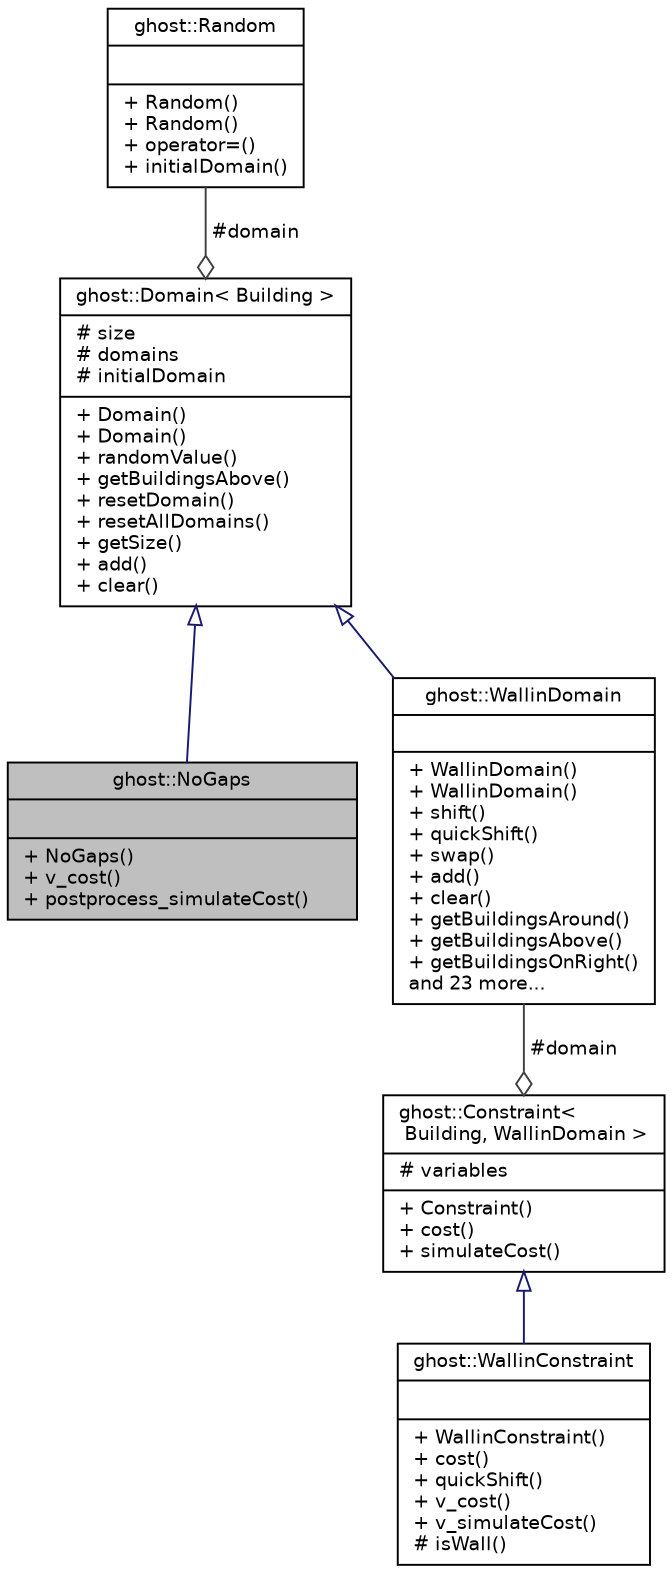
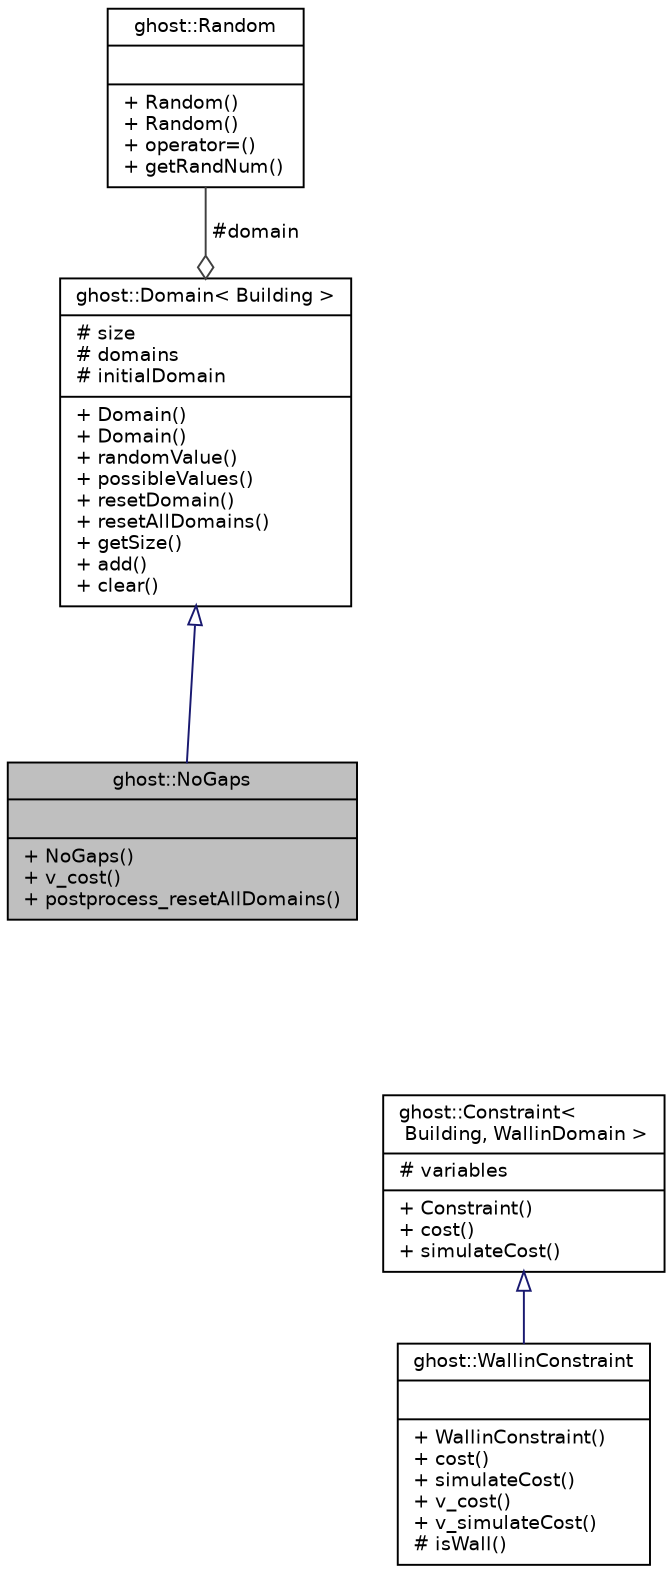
  digraph {
    fontname="DejaVu Sans"
    node [color=black fillcolor=white fontname="DejaVu Sans" fontsize=10 shape=record style=filled]
    edge [arrowtail=onormal color=midnightblue dir=back fontname="DejaVu Sans" fontsize=10 labelfontname=Helvetica labelfontsize=10 style=solid]
-   n1 [fillcolor=grey75 fontcolor=black height=0.2 label="{ghost::NoGaps\n||+ NoGaps()\l+ v_cost()\l+ postprocess_simulateCost()\l}" width=0.4]
-   n2 [height=0.2 label="{ghost::WallinConstraint\n||+ WallinConstraint()\l+ cost()\l+ quickShift()\l+ v_cost()\l+ v_simulateCost()\l# isWall()\l}" width=0.4]
+   n1 [fillcolor=grey75 fontcolor=black height=0.2 label="{ghost::NoGaps\n||+ NoGaps()\l+ v_cost()\l+ postprocess_resetAllDomains()\l}" width=0.4]
+   n2 [height=0.2 label="{ghost::WallinConstraint\n||+ WallinConstraint()\l+ cost()\l+ simulateCost()\l+ v_cost()\l+ v_simulateCost()\l# isWall()\l}" width=0.4]
    n3 [height=0.2 label="{ghost::Constraint\<\l Building, WallinDomain \>\n|# variables\l|+ Constraint()\l+ cost()\l+ simulateCost()\l}" width=0.4]
-   n4 [height=0.2 label="{ghost::WallinDomain\n||+ WallinDomain()\l+ WallinDomain()\l+ shift()\l+ quickShift()\l+ swap()\l+ add()\l+ clear()\l+ getBuildingsAround()\l+ getBuildingsAbove()\l+ getBuildingsOnRight()\land 23 more...\l}" width=0.4]
-   n5 [height=0.2 label="{ghost::Domain\< Building \>\n|# size\l# domains\l# initialDomain\l|+ Domain()\l+ Domain()\l+ randomValue()\l+ getBuildingsAbove()\l+ resetDomain()\l+ resetAllDomains()\l+ getSize()\l+ add()\l+ clear()\l}" width=0.4]
-   n6 [height=0.2 label="{ghost::Random\n||+ Random()\l+ Random()\l+ operator=()\l+ initialDomain()\l}" width=0.4]
+   n5 [height=0.2 label="{ghost::Domain\< Building \>\n|# size\l# domains\l# initialDomain\l|+ Domain()\l+ Domain()\l+ randomValue()\l+ possibleValues()\l+ resetDomain()\l+ resetAllDomains()\l+ getSize()\l+ add()\l+ clear()\l}" width=0.4]
+   n6 [height=0.2 label="{ghost::Random\n||+ Random()\l+ Random()\l+ operator=()\l+ getRandNum()\l}" width=0.4]
    n3 -> n2
-   n4 -> n3 [arrowhead=odiamond color=grey25 label=" #domain" arrowtail="" dir=""]
    n5 -> n1
-   n5 -> n4
    n6 -> n5 [arrowhead=odiamond color=grey25 label=" #domain" arrowtail="" dir=""]
  }
